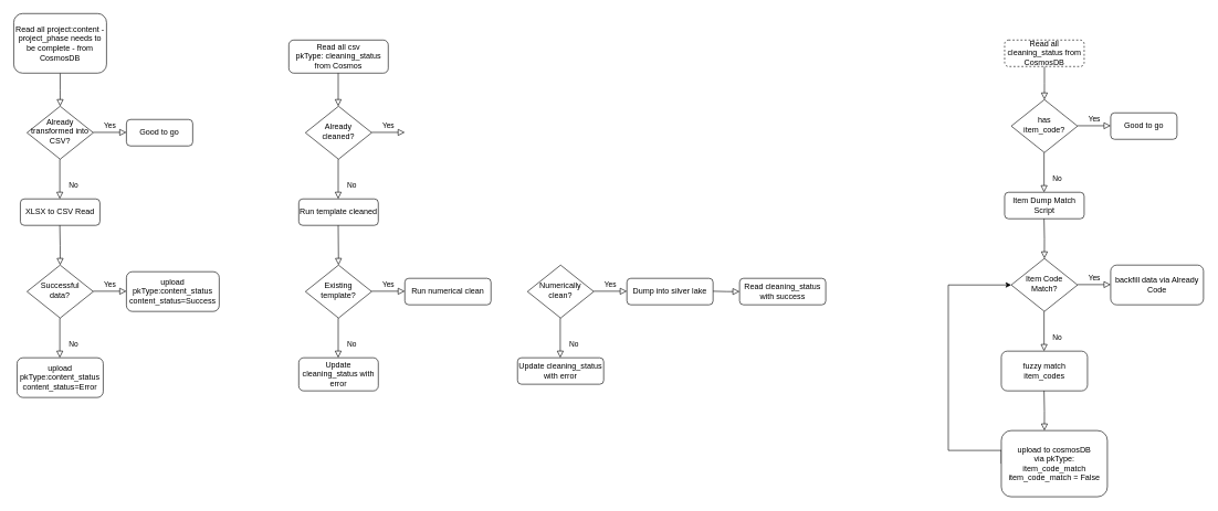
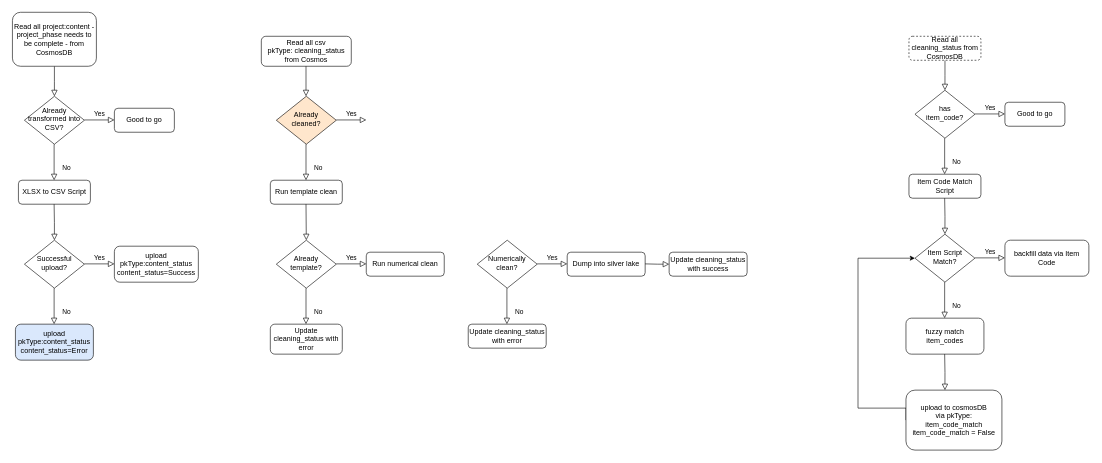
  <mxCell id="0" />
  <mxCell id="1" parent="0" />
  <mxCell id="2" value="" style="rounded=0;html=1;jettySize=auto;orthogonalLoop=1;fontSize=11;endArrow=block;endFill=0;endSize=8;strokeWidth=1;shadow=0;labelBackgroundColor=none;edgeStyle=orthogonalEdgeStyle;" edge="1" parent="1" source="3"><mxGeometry relative="1" as="geometry"><mxPoint x="90" y="160" as="targetPoint" /></mxGeometry></mxCell>
  <mxCell id="3" value="Read all project:content - project_phase needs to be complete - from CosmosDB" style="rounded=1;whiteSpace=wrap;html=1;fontSize=12;glass=0;strokeWidth=1;shadow=0;" vertex="1" parent="1"><mxGeometry x="20" y="20" width="140" height="90" as="geometry" /></mxCell>
  <mxCell id="4" value="Already transformed into CSV?" style="rhombus;whiteSpace=wrap;html=1;shadow=0;fontFamily=Helvetica;fontSize=12;align=center;strokeWidth=1;spacing=6;spacingTop=-4;" vertex="1" parent="1"><mxGeometry x="40" y="160" width="100" height="80" as="geometry" /></mxCell>
  <mxCell id="5" value="Yes" style="edgeStyle=orthogonalEdgeStyle;rounded=0;html=1;jettySize=auto;orthogonalLoop=1;fontSize=11;endArrow=block;endFill=0;endSize=8;strokeWidth=1;shadow=0;labelBackgroundColor=none;" edge="1" parent="1"><mxGeometry y="10" relative="1" as="geometry"><mxPoint as="offset" /><mxPoint x="140" y="199.5" as="sourcePoint" /><mxPoint x="190" y="199.5" as="targetPoint" /></mxGeometry></mxCell>
  <mxCell id="6" value="No" style="rounded=0;html=1;jettySize=auto;orthogonalLoop=1;fontSize=11;endArrow=block;endFill=0;endSize=8;strokeWidth=1;shadow=0;labelBackgroundColor=none;edgeStyle=orthogonalEdgeStyle;" edge="1" parent="1"><mxGeometry x="0.333" y="20" relative="1" as="geometry"><mxPoint as="offset" /><mxPoint x="89.5" y="240" as="sourcePoint" /><mxPoint x="89.5" y="300" as="targetPoint" /></mxGeometry></mxCell>
- <mxCell id="7" value="XLSX to CSV Read" style="rounded=1;whiteSpace=wrap;html=1;fontSize=12;glass=0;strokeWidth=1;shadow=0;" vertex="1" parent="1"><mxGeometry x="30" y="300" width="120" height="40" as="geometry" /></mxCell>
- <mxCell id="8" value="Successful data?" style="rhombus;whiteSpace=wrap;html=1;shadow=0;fontFamily=Helvetica;fontSize=12;align=center;strokeWidth=1;spacing=6;spacingTop=-4;" vertex="1" parent="1"><mxGeometry x="40" y="400" width="100" height="80" as="geometry" /></mxCell>
+ <mxCell id="7" value="XLSX to CSV Script" style="rounded=1;whiteSpace=wrap;html=1;fontSize=12;glass=0;strokeWidth=1;shadow=0;" vertex="1" parent="1"><mxGeometry x="30" y="300" width="120" height="40" as="geometry" /></mxCell>
+ <mxCell id="8" value="Successful upload?" style="rhombus;whiteSpace=wrap;html=1;shadow=0;fontFamily=Helvetica;fontSize=12;align=center;strokeWidth=1;spacing=6;spacingTop=-4;" vertex="1" parent="1"><mxGeometry x="40" y="400" width="100" height="80" as="geometry" /></mxCell>
  <mxCell id="9" value="Yes" style="edgeStyle=orthogonalEdgeStyle;rounded=0;html=1;jettySize=auto;orthogonalLoop=1;fontSize=11;endArrow=block;endFill=0;endSize=8;strokeWidth=1;shadow=0;labelBackgroundColor=none;" edge="1" parent="1"><mxGeometry y="10" relative="1" as="geometry"><mxPoint as="offset" /><mxPoint x="140" y="439.5" as="sourcePoint" /><mxPoint x="190" y="439.5" as="targetPoint" /></mxGeometry></mxCell>
  <mxCell id="10" value="No" style="rounded=0;html=1;jettySize=auto;orthogonalLoop=1;fontSize=11;endArrow=block;endFill=0;endSize=8;strokeWidth=1;shadow=0;labelBackgroundColor=none;edgeStyle=orthogonalEdgeStyle;" edge="1" parent="1"><mxGeometry x="0.333" y="20" relative="1" as="geometry"><mxPoint as="offset" /><mxPoint x="89.5" y="480" as="sourcePoint" /><mxPoint x="89.5" y="540" as="targetPoint" /></mxGeometry></mxCell>
- <mxCell id="11" value="upload pkType:content_status&lt;div&gt;content_status=Error&lt;/div&gt;" style="rounded=1;whiteSpace=wrap;html=1;fontSize=12;glass=0;strokeWidth=1;shadow=0;" vertex="1" parent="1"><mxGeometry x="25" y="540" width="130" height="60" as="geometry" /></mxCell>
+ <mxCell id="11" value="upload pkType:content_status&lt;div&gt;content_status=Error&lt;/div&gt;" style="rounded=1;whiteSpace=wrap;html=1;fontSize=12;glass=0;strokeWidth=1;shadow=0;fillColor=#dae8fc;" vertex="1" parent="1"><mxGeometry x="25" y="540" width="130" height="60" as="geometry" /></mxCell>
  <mxCell id="12" value="upload pkType:content_status&lt;div&gt;content_status=Success&lt;/div&gt;" style="rounded=1;whiteSpace=wrap;html=1;fontSize=12;glass=0;strokeWidth=1;shadow=0;" vertex="1" parent="1"><mxGeometry x="190" y="410" width="140" height="60" as="geometry" /></mxCell>
  <mxCell id="13" value="Good to go" style="rounded=1;whiteSpace=wrap;html=1;fontSize=12;glass=0;strokeWidth=1;shadow=0;" vertex="1" parent="1"><mxGeometry x="190" y="180" width="100" height="40" as="geometry" /></mxCell>
  <mxCell id="14" value="Read all csv&lt;div&gt;pkType: cleaning_status&lt;/div&gt;&lt;div&gt;from Cosmos&lt;/div&gt;" style="rounded=1;whiteSpace=wrap;html=1;fontSize=12;glass=0;strokeWidth=1;shadow=0;" vertex="1" parent="1"><mxGeometry x="435" y="60" width="150" height="50" as="geometry" /></mxCell>
  <mxCell id="15" value="" style="rounded=0;html=1;jettySize=auto;orthogonalLoop=1;fontSize=11;endArrow=block;endFill=0;endSize=8;strokeWidth=1;shadow=0;labelBackgroundColor=none;edgeStyle=orthogonalEdgeStyle;" edge="1" parent="1"><mxGeometry relative="1" as="geometry"><mxPoint x="509.5" y="110" as="sourcePoint" /><mxPoint x="509.5" y="160" as="targetPoint" /></mxGeometry></mxCell>
- <mxCell id="16" value="Already cleaned?" style="rhombus;whiteSpace=wrap;html=1;shadow=0;fontFamily=Helvetica;fontSize=12;align=center;strokeWidth=1;spacing=6;spacingTop=-4;" vertex="1" parent="1"><mxGeometry x="460" y="160" width="100" height="80" as="geometry" /></mxCell>
+ <mxCell id="16" value="Already cleaned?" style="rhombus;whiteSpace=wrap;html=1;shadow=0;fontFamily=Helvetica;fontSize=12;align=center;strokeWidth=1;spacing=6;spacingTop=-4;fillColor=#ffe6cc;" vertex="1" parent="1"><mxGeometry x="460" y="160" width="100" height="80" as="geometry" /></mxCell>
  <mxCell id="17" value="Yes" style="edgeStyle=orthogonalEdgeStyle;rounded=0;html=1;jettySize=auto;orthogonalLoop=1;fontSize=11;endArrow=block;endFill=0;endSize=8;strokeWidth=1;shadow=0;labelBackgroundColor=none;" edge="1" parent="1"><mxGeometry y="10" relative="1" as="geometry"><mxPoint as="offset" /><mxPoint x="560" y="199.5" as="sourcePoint" /><mxPoint x="610" y="199.5" as="targetPoint" /></mxGeometry></mxCell>
  <mxCell id="18" value="No" style="rounded=0;html=1;jettySize=auto;orthogonalLoop=1;fontSize=11;endArrow=block;endFill=0;endSize=8;strokeWidth=1;shadow=0;labelBackgroundColor=none;edgeStyle=orthogonalEdgeStyle;" edge="1" parent="1"><mxGeometry x="0.333" y="20" relative="1" as="geometry"><mxPoint as="offset" /><mxPoint x="509.5" y="240" as="sourcePoint" /><mxPoint x="509.5" y="300" as="targetPoint" /></mxGeometry></mxCell>
- <mxCell id="19" value="Run template cleaned" style="rounded=1;whiteSpace=wrap;html=1;fontSize=12;glass=0;strokeWidth=1;shadow=0;" vertex="1" parent="1"><mxGeometry x="450" y="300" width="120" height="40" as="geometry" /></mxCell>
- <mxCell id="20" value="Existing template?" style="rhombus;whiteSpace=wrap;html=1;shadow=0;fontFamily=Helvetica;fontSize=12;align=center;strokeWidth=1;spacing=6;spacingTop=-4;" vertex="1" parent="1"><mxGeometry x="460" y="400" width="100" height="80" as="geometry" /></mxCell>
+ <mxCell id="19" value="Run template clean" style="rounded=1;whiteSpace=wrap;html=1;fontSize=12;glass=0;strokeWidth=1;shadow=0;" vertex="1" parent="1"><mxGeometry x="450" y="300" width="120" height="40" as="geometry" /></mxCell>
+ <mxCell id="20" value="Already template?" style="rhombus;whiteSpace=wrap;html=1;shadow=0;fontFamily=Helvetica;fontSize=12;align=center;strokeWidth=1;spacing=6;spacingTop=-4;" vertex="1" parent="1"><mxGeometry x="460" y="400" width="100" height="80" as="geometry" /></mxCell>
  <mxCell id="21" value="Yes" style="edgeStyle=orthogonalEdgeStyle;rounded=0;html=1;jettySize=auto;orthogonalLoop=1;fontSize=11;endArrow=block;endFill=0;endSize=8;strokeWidth=1;shadow=0;labelBackgroundColor=none;" edge="1" parent="1"><mxGeometry y="10" relative="1" as="geometry"><mxPoint as="offset" /><mxPoint x="560" y="439.5" as="sourcePoint" /><mxPoint x="610" y="439.5" as="targetPoint" /></mxGeometry></mxCell>
  <mxCell id="22" value="No" style="rounded=0;html=1;jettySize=auto;orthogonalLoop=1;fontSize=11;endArrow=block;endFill=0;endSize=8;strokeWidth=1;shadow=0;labelBackgroundColor=none;edgeStyle=orthogonalEdgeStyle;" edge="1" parent="1"><mxGeometry x="0.333" y="20" relative="1" as="geometry"><mxPoint as="offset" /><mxPoint x="509.5" y="480" as="sourcePoint" /><mxPoint x="509.5" y="540" as="targetPoint" /></mxGeometry></mxCell>
  <mxCell id="23" value="Run numerical clean" style="rounded=1;whiteSpace=wrap;html=1;fontSize=12;glass=0;strokeWidth=1;shadow=0;" vertex="1" parent="1"><mxGeometry x="610" y="420" width="130" height="40" as="geometry" /></mxCell>
  <mxCell id="24" value="Update cleaning_status with error" style="rounded=1;whiteSpace=wrap;html=1;fontSize=12;glass=0;strokeWidth=1;shadow=0;" vertex="1" parent="1"><mxGeometry x="450" y="540" width="120" height="50" as="geometry" /></mxCell>
  <mxCell id="25" value="Numerically&lt;div&gt;clean?&lt;/div&gt;" style="rhombus;whiteSpace=wrap;html=1;shadow=0;fontFamily=Helvetica;fontSize=12;align=center;strokeWidth=1;spacing=6;spacingTop=-4;" vertex="1" parent="1"><mxGeometry x="795" y="400" width="100" height="80" as="geometry" /></mxCell>
  <mxCell id="26" value="" style="rounded=0;html=1;jettySize=auto;orthogonalLoop=1;fontSize=11;endArrow=block;endFill=0;endSize=8;strokeWidth=1;shadow=0;labelBackgroundColor=none;edgeStyle=orthogonalEdgeStyle;entryX=0.5;entryY=0;entryDx=0;entryDy=0;" edge="1" parent="1" target="20"><mxGeometry relative="1" as="geometry"><mxPoint x="509.5" y="340" as="sourcePoint" /><mxPoint x="509.5" y="390" as="targetPoint" /></mxGeometry></mxCell>
  <mxCell id="27" value="" style="rounded=0;html=1;jettySize=auto;orthogonalLoop=1;fontSize=11;endArrow=block;endFill=0;endSize=8;strokeWidth=1;shadow=0;labelBackgroundColor=none;edgeStyle=orthogonalEdgeStyle;entryX=0.5;entryY=0;entryDx=0;entryDy=0;" edge="1" parent="1"><mxGeometry relative="1" as="geometry"><mxPoint x="89.5" y="340" as="sourcePoint" /><mxPoint x="90" y="400" as="targetPoint" /></mxGeometry></mxCell>
  <mxCell id="28" value="Yes" style="edgeStyle=orthogonalEdgeStyle;rounded=0;html=1;jettySize=auto;orthogonalLoop=1;fontSize=11;endArrow=block;endFill=0;endSize=8;strokeWidth=1;shadow=0;labelBackgroundColor=none;" edge="1" parent="1"><mxGeometry y="10" relative="1" as="geometry"><mxPoint as="offset" /><mxPoint x="895" y="439.5" as="sourcePoint" /><mxPoint x="945" y="439.5" as="targetPoint" /></mxGeometry></mxCell>
  <mxCell id="29" value="No" style="rounded=0;html=1;jettySize=auto;orthogonalLoop=1;fontSize=11;endArrow=block;endFill=0;endSize=8;strokeWidth=1;shadow=0;labelBackgroundColor=none;edgeStyle=orthogonalEdgeStyle;" edge="1" parent="1"><mxGeometry x="0.333" y="20" relative="1" as="geometry"><mxPoint as="offset" /><mxPoint x="844.5" y="480" as="sourcePoint" /><mxPoint x="844.5" y="540" as="targetPoint" /></mxGeometry></mxCell>
  <mxCell id="30" value="Update cleaning_status with error" style="rounded=1;whiteSpace=wrap;html=1;fontSize=12;glass=0;strokeWidth=1;shadow=0;" vertex="1" parent="1"><mxGeometry x="780" y="540" width="130" height="40" as="geometry" /></mxCell>
  <mxCell id="31" value="Dump into silver lake" style="rounded=1;whiteSpace=wrap;html=1;fontSize=12;glass=0;strokeWidth=1;shadow=0;" vertex="1" parent="1"><mxGeometry x="945" y="420" width="130" height="40" as="geometry" /></mxCell>
  <mxCell id="32" value="" style="rounded=0;html=1;jettySize=auto;orthogonalLoop=1;fontSize=11;endArrow=block;endFill=0;endSize=8;strokeWidth=1;shadow=0;labelBackgroundColor=none;edgeStyle=orthogonalEdgeStyle;exitX=1;exitY=0.5;exitDx=0;exitDy=0;" edge="1" parent="1"><mxGeometry relative="1" as="geometry"><mxPoint x="1075" y="439.5" as="sourcePoint" /><mxPoint x="1115" y="440" as="targetPoint" /></mxGeometry></mxCell>
- <mxCell id="33" value="Read cleaning_status with success" style="rounded=1;whiteSpace=wrap;html=1;fontSize=12;glass=0;strokeWidth=1;shadow=0;" vertex="1" parent="1"><mxGeometry x="1115" y="420" width="130" height="40" as="geometry" /></mxCell>
+ <mxCell id="33" value="Update cleaning_status with success" style="rounded=1;whiteSpace=wrap;html=1;fontSize=12;glass=0;strokeWidth=1;shadow=0;" vertex="1" parent="1"><mxGeometry x="1115" y="420" width="130" height="40" as="geometry" /></mxCell>
  <mxCell id="34" value="" style="rounded=0;html=1;jettySize=auto;orthogonalLoop=1;fontSize=11;endArrow=block;endFill=0;endSize=8;strokeWidth=1;shadow=0;labelBackgroundColor=none;edgeStyle=orthogonalEdgeStyle;" edge="1" parent="1" source="35"><mxGeometry relative="1" as="geometry"><mxPoint x="1574.86" y="150" as="targetPoint" /></mxGeometry></mxCell>
  <mxCell id="35" value="Read all cleaning_status from CosmosDB" style="rounded=1;whiteSpace=wrap;html=1;fontSize=12;glass=0;strokeWidth=1;shadow=0;dashed=1;" vertex="1" parent="1"><mxGeometry x="1514.86" y="60" width="120" height="40" as="geometry" /></mxCell>
  <mxCell id="36" value="has &lt;br&gt;item_code?" style="rhombus;whiteSpace=wrap;html=1;shadow=0;fontFamily=Helvetica;fontSize=12;align=center;strokeWidth=1;spacing=6;spacingTop=-4;" vertex="1" parent="1"><mxGeometry x="1524.86" y="150" width="100" height="80" as="geometry" /></mxCell>
  <mxCell id="37" value="Yes" style="edgeStyle=orthogonalEdgeStyle;rounded=0;html=1;jettySize=auto;orthogonalLoop=1;fontSize=11;endArrow=block;endFill=0;endSize=8;strokeWidth=1;shadow=0;labelBackgroundColor=none;" edge="1" parent="1"><mxGeometry y="10" relative="1" as="geometry"><mxPoint as="offset" /><mxPoint x="1624.86" y="189.5" as="sourcePoint" /><mxPoint x="1674.86" y="189.5" as="targetPoint" /></mxGeometry></mxCell>
  <mxCell id="38" value="No" style="rounded=0;html=1;jettySize=auto;orthogonalLoop=1;fontSize=11;endArrow=block;endFill=0;endSize=8;strokeWidth=1;shadow=0;labelBackgroundColor=none;edgeStyle=orthogonalEdgeStyle;" edge="1" parent="1"><mxGeometry x="0.333" y="20" relative="1" as="geometry"><mxPoint as="offset" /><mxPoint x="1574.36" y="230" as="sourcePoint" /><mxPoint x="1574.36" y="290" as="targetPoint" /></mxGeometry></mxCell>
- <mxCell id="39" value="Item Dump Match&lt;br&gt;Script" style="rounded=1;whiteSpace=wrap;html=1;fontSize=12;glass=0;strokeWidth=1;shadow=0;" vertex="1" parent="1"><mxGeometry x="1514.86" y="290" width="120" height="40" as="geometry" /></mxCell>
- <mxCell id="40" value="Item Code Match?" style="rhombus;whiteSpace=wrap;html=1;shadow=0;fontFamily=Helvetica;fontSize=12;align=center;strokeWidth=1;spacing=6;spacingTop=-4;" vertex="1" parent="1"><mxGeometry x="1524.86" y="390" width="100" height="80" as="geometry" /></mxCell>
+ <mxCell id="39" value="Item Code Match&lt;br&gt;Script" style="rounded=1;whiteSpace=wrap;html=1;fontSize=12;glass=0;strokeWidth=1;shadow=0;" vertex="1" parent="1"><mxGeometry x="1514.86" y="290" width="120" height="40" as="geometry" /></mxCell>
+ <mxCell id="40" value="Item Script Match?" style="rhombus;whiteSpace=wrap;html=1;shadow=0;fontFamily=Helvetica;fontSize=12;align=center;strokeWidth=1;spacing=6;spacingTop=-4;" vertex="1" parent="1"><mxGeometry x="1524.86" y="390" width="100" height="80" as="geometry" /></mxCell>
  <mxCell id="41" value="Yes" style="edgeStyle=orthogonalEdgeStyle;rounded=0;html=1;jettySize=auto;orthogonalLoop=1;fontSize=11;endArrow=block;endFill=0;endSize=8;strokeWidth=1;shadow=0;labelBackgroundColor=none;" edge="1" parent="1"><mxGeometry y="10" relative="1" as="geometry"><mxPoint as="offset" /><mxPoint x="1624.86" y="429.5" as="sourcePoint" /><mxPoint x="1674.86" y="429.5" as="targetPoint" /></mxGeometry></mxCell>
  <mxCell id="42" value="No" style="rounded=0;html=1;jettySize=auto;orthogonalLoop=1;fontSize=11;endArrow=block;endFill=0;endSize=8;strokeWidth=1;shadow=0;labelBackgroundColor=none;edgeStyle=orthogonalEdgeStyle;" edge="1" parent="1"><mxGeometry x="0.333" y="20" relative="1" as="geometry"><mxPoint as="offset" /><mxPoint x="1574.36" y="470" as="sourcePoint" /><mxPoint x="1574.36" y="530" as="targetPoint" /></mxGeometry></mxCell>
  <mxCell id="43" value="fuzzy match item_codes" style="rounded=1;whiteSpace=wrap;html=1;fontSize=12;glass=0;strokeWidth=1;shadow=0;" vertex="1" parent="1"><mxGeometry x="1509.86" y="530" width="130" height="60" as="geometry" /></mxCell>
- <mxCell id="44" value="backfill data via Already Code" style="rounded=1;whiteSpace=wrap;html=1;fontSize=12;glass=0;strokeWidth=1;shadow=0;" vertex="1" parent="1"><mxGeometry x="1674.86" y="400" width="140" height="60" as="geometry" /></mxCell>
+ <mxCell id="44" value="backfill data via Item Code" style="rounded=1;whiteSpace=wrap;html=1;fontSize=12;glass=0;strokeWidth=1;shadow=0;" vertex="1" parent="1"><mxGeometry x="1674.86" y="400" width="140" height="60" as="geometry" /></mxCell>
  <mxCell id="45" value="Good to go" style="rounded=1;whiteSpace=wrap;html=1;fontSize=12;glass=0;strokeWidth=1;shadow=0;" vertex="1" parent="1"><mxGeometry x="1674.86" y="170" width="100" height="40" as="geometry" /></mxCell>
  <mxCell id="46" value="" style="rounded=0;html=1;jettySize=auto;orthogonalLoop=1;fontSize=11;endArrow=block;endFill=0;endSize=8;strokeWidth=1;shadow=0;labelBackgroundColor=none;edgeStyle=orthogonalEdgeStyle;entryX=0.5;entryY=0;entryDx=0;entryDy=0;" edge="1" parent="1"><mxGeometry relative="1" as="geometry"><mxPoint x="1574.36" y="330" as="sourcePoint" /><mxPoint x="1574.86" y="390" as="targetPoint" /></mxGeometry></mxCell>
  <mxCell id="47" value="" style="rounded=0;html=1;jettySize=auto;orthogonalLoop=1;fontSize=11;endArrow=block;endFill=0;endSize=8;strokeWidth=1;shadow=0;labelBackgroundColor=none;edgeStyle=orthogonalEdgeStyle;entryX=0.5;entryY=0;entryDx=0;entryDy=0;" edge="1" parent="1"><mxGeometry relative="1" as="geometry"><mxPoint x="1574.36" y="590" as="sourcePoint" /><mxPoint x="1574.86" y="650" as="targetPoint" /></mxGeometry></mxCell>
  <mxCell id="48" style="edgeStyle=orthogonalEdgeStyle;rounded=0;orthogonalLoop=1;jettySize=auto;html=1;exitX=0;exitY=0.5;exitDx=0;exitDy=0;entryX=0;entryY=0.5;entryDx=0;entryDy=0;" edge="1" parent="1" source="49" target="40"><mxGeometry relative="1" as="geometry"><Array as="points"><mxPoint x="1429.86" y="680" /><mxPoint x="1429.86" y="430" /></Array></mxGeometry></mxCell>
  <mxCell id="49" value="upload to cosmosDB&lt;div&gt;via pkType: item_code_match&lt;/div&gt;&lt;div&gt;item_code_match = False&lt;/div&gt;" style="rounded=1;whiteSpace=wrap;html=1;fontSize=12;glass=0;strokeWidth=1;shadow=0;" vertex="1" parent="1"><mxGeometry x="1509.86" y="650" width="160" height="100" as="geometry" /></mxCell>
